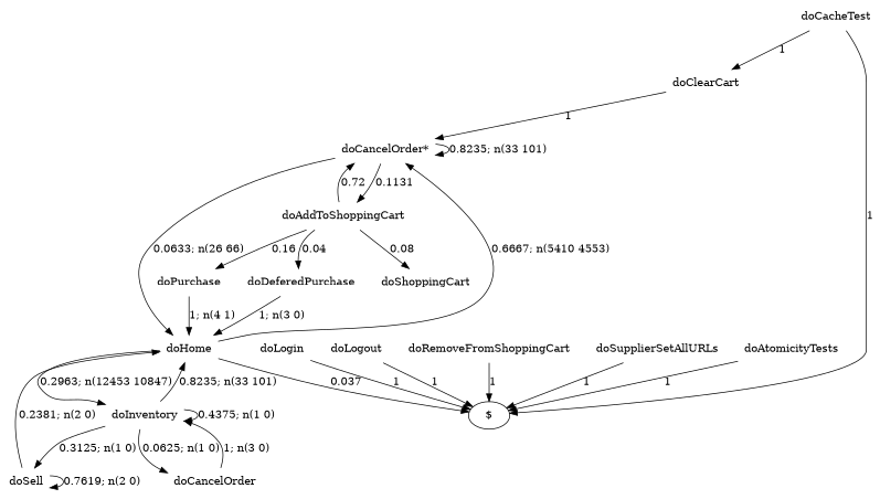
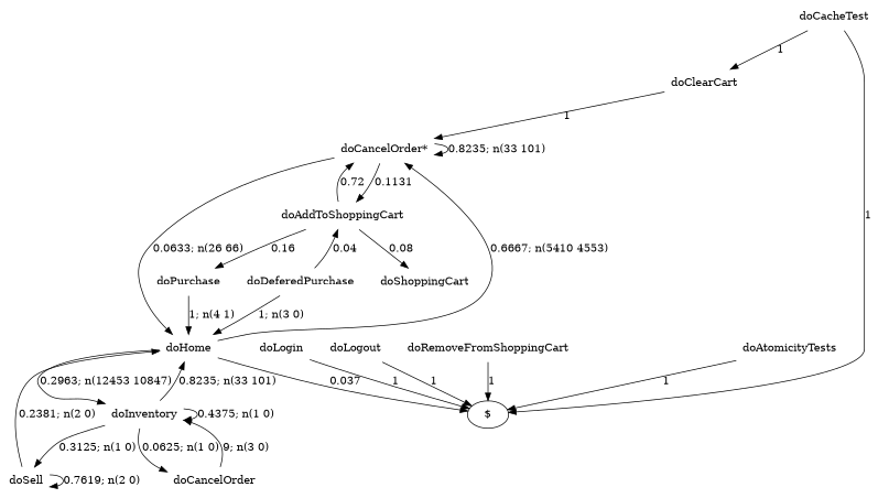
  digraph {
    node [shape=none]
    edge [style=solid]
    n1 [label="doCancelOrder*"]
    n2 [label=doAddToShoppingCart]
    n3 [label=doHome]
    n4 [label=doDeferedPurchase]
    n5 [label=doShoppingCart]
    n6 [label=doPurchase]
    "$" [shape=""]
    n8 [label=doInventory]
-   n9 [label=doSupplierSetAllURLs]
    n10 [label=doAtomicityTests]
    n11 [label=doCacheTest]
    n12 [label=doClearCart]
    n13 [label=doLogin]
    n14 [label=doSell]
    n15 [label=doCancelOrder]
    n16 [label=doLogout]
    n17 [label=doRemoveFromShoppingCart]
    n1 -> n1 [label="0.8235; n(33 101)"]
    n1 -> n2 [label=0.1131]
    n1 -> n3 [label="0.0633; n(26 66)"]
    n2 -> n1 [label=0.72]
-   n2 -> n4 [label=0.04]
+   n4 -> n2 [label=0.04]
    n2 -> n5 [label=0.08]
    n2 -> n6 [label=0.16]
    n3 -> n1 [label="0.6667; n(5410 4553)"]
    n3 -> "$" [label=0.037]
    n3 -> n8 [label="0.2963; n(12453 10847)"]
    n4 -> n3 [label="1; n(3 0)"]
    n6 -> n3 [label="1; n(4 1)"]
    n8 -> n3 [label="0.8235; n(33 101)"]
    n8 -> n8 [label="0.4375; n(1 0)"]
    n8 -> n14 [label="0.3125; n(1 0)"]
    n8 -> n15 [label="0.0625; n(1 0)"]
-   n9 -> "$" [label=1]
    n10 -> "$" [label=1]
    n11 -> "$" [label=1]
    n11 -> n12 [label=1]
    n12 -> n1 [label=1]
    n13 -> "$" [label=1]
    n14 -> n3 [label="0.2381; n(2 0)"]
    n14 -> n14 [label="0.7619; n(2 0)"]
-   n15 -> n8 [label="1; n(3 0)"]
+   n15 -> n8 [label="9; n(3 0)"]
    n16 -> "$" [label=1]
    n17 -> "$" [label=1]
  }
